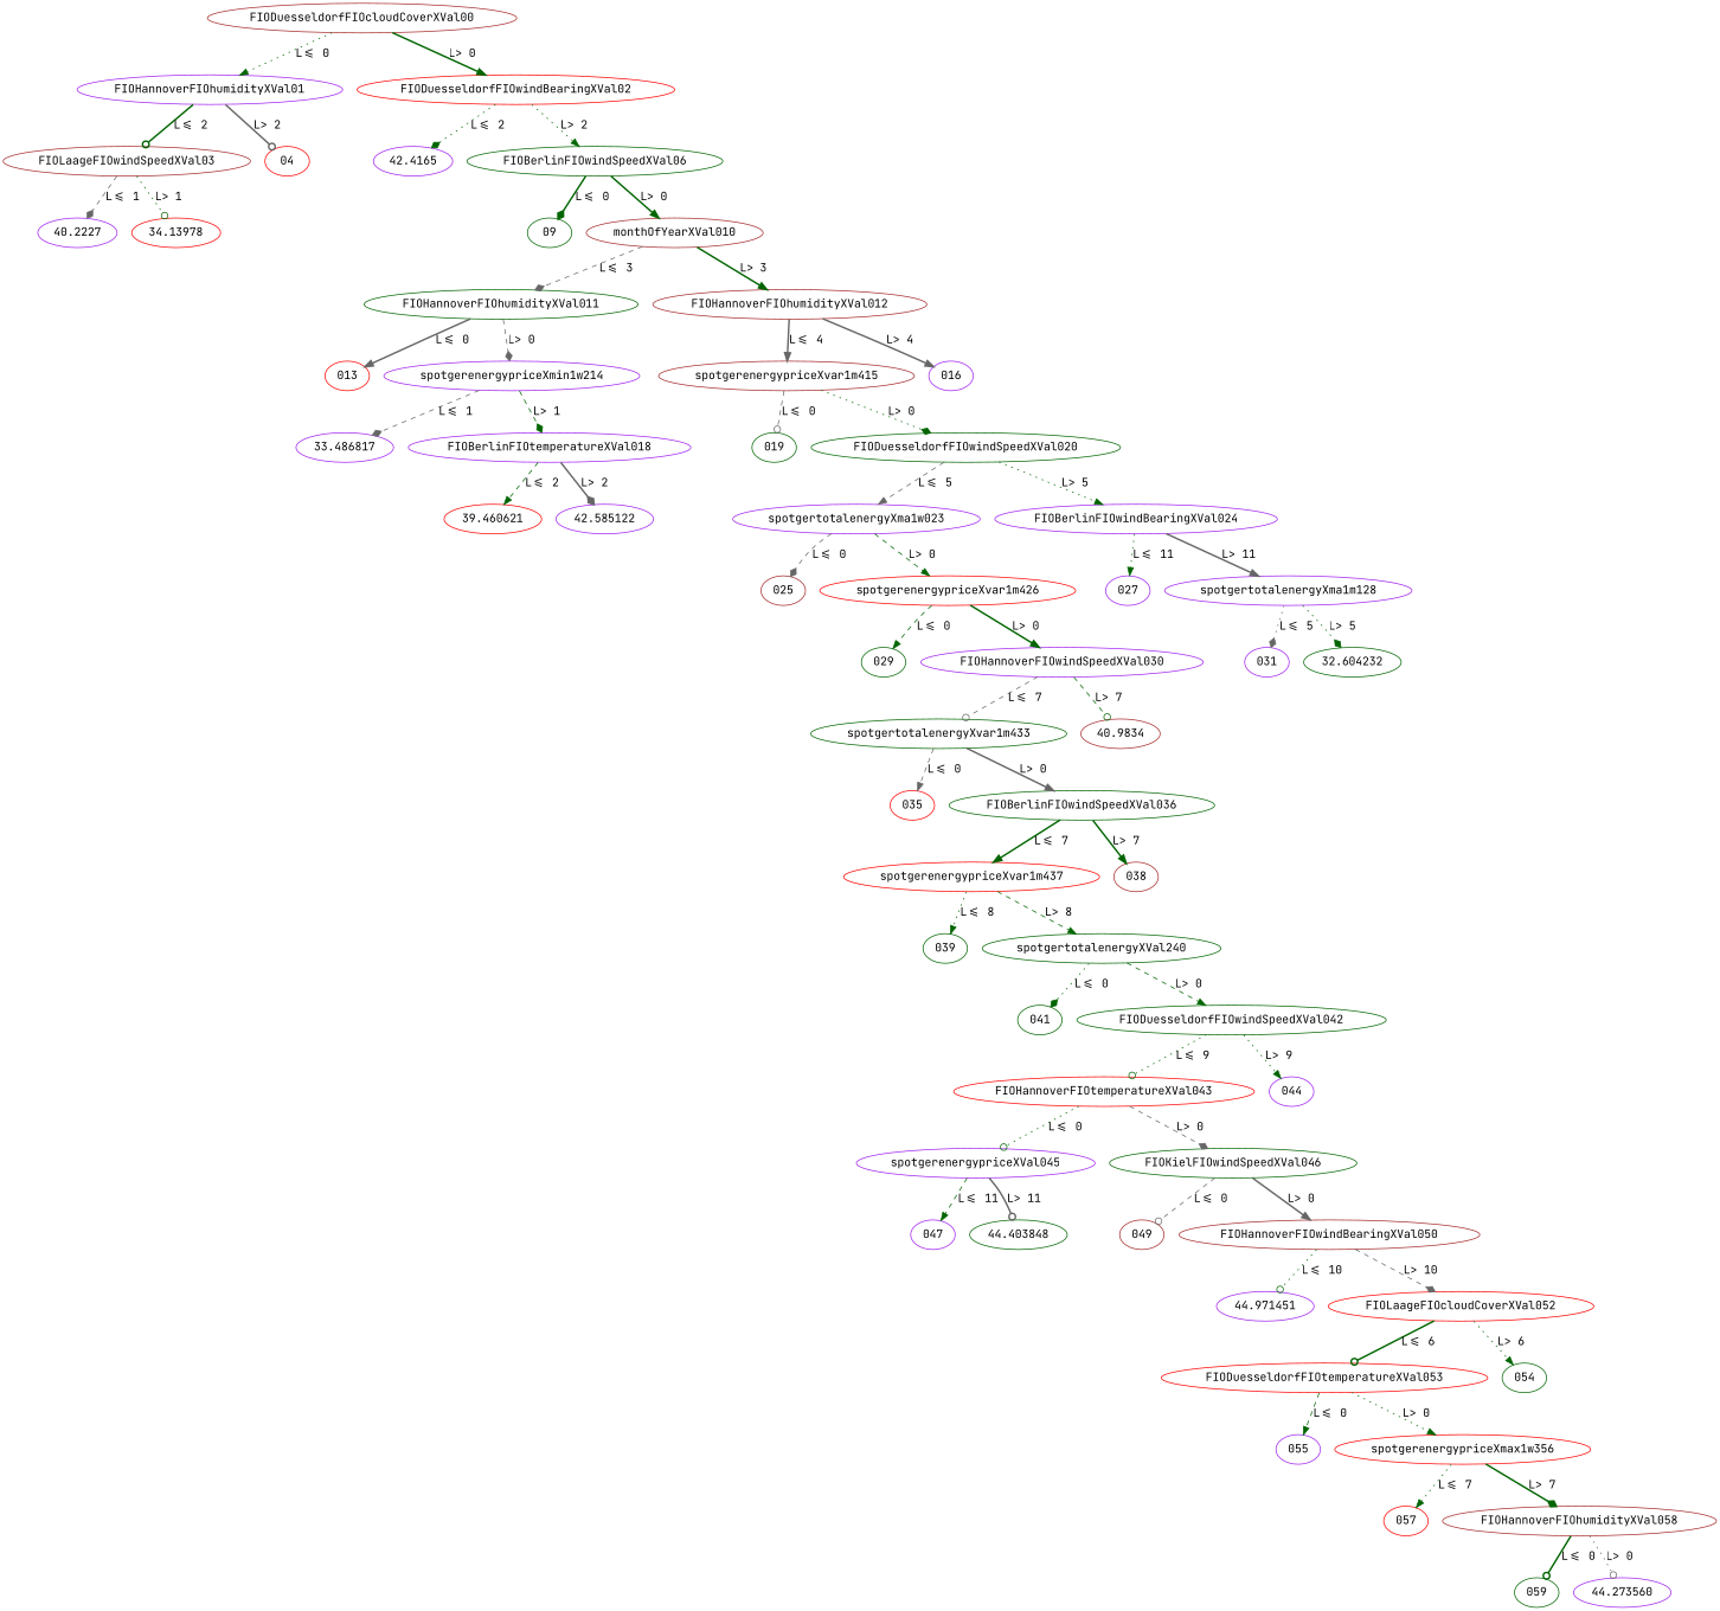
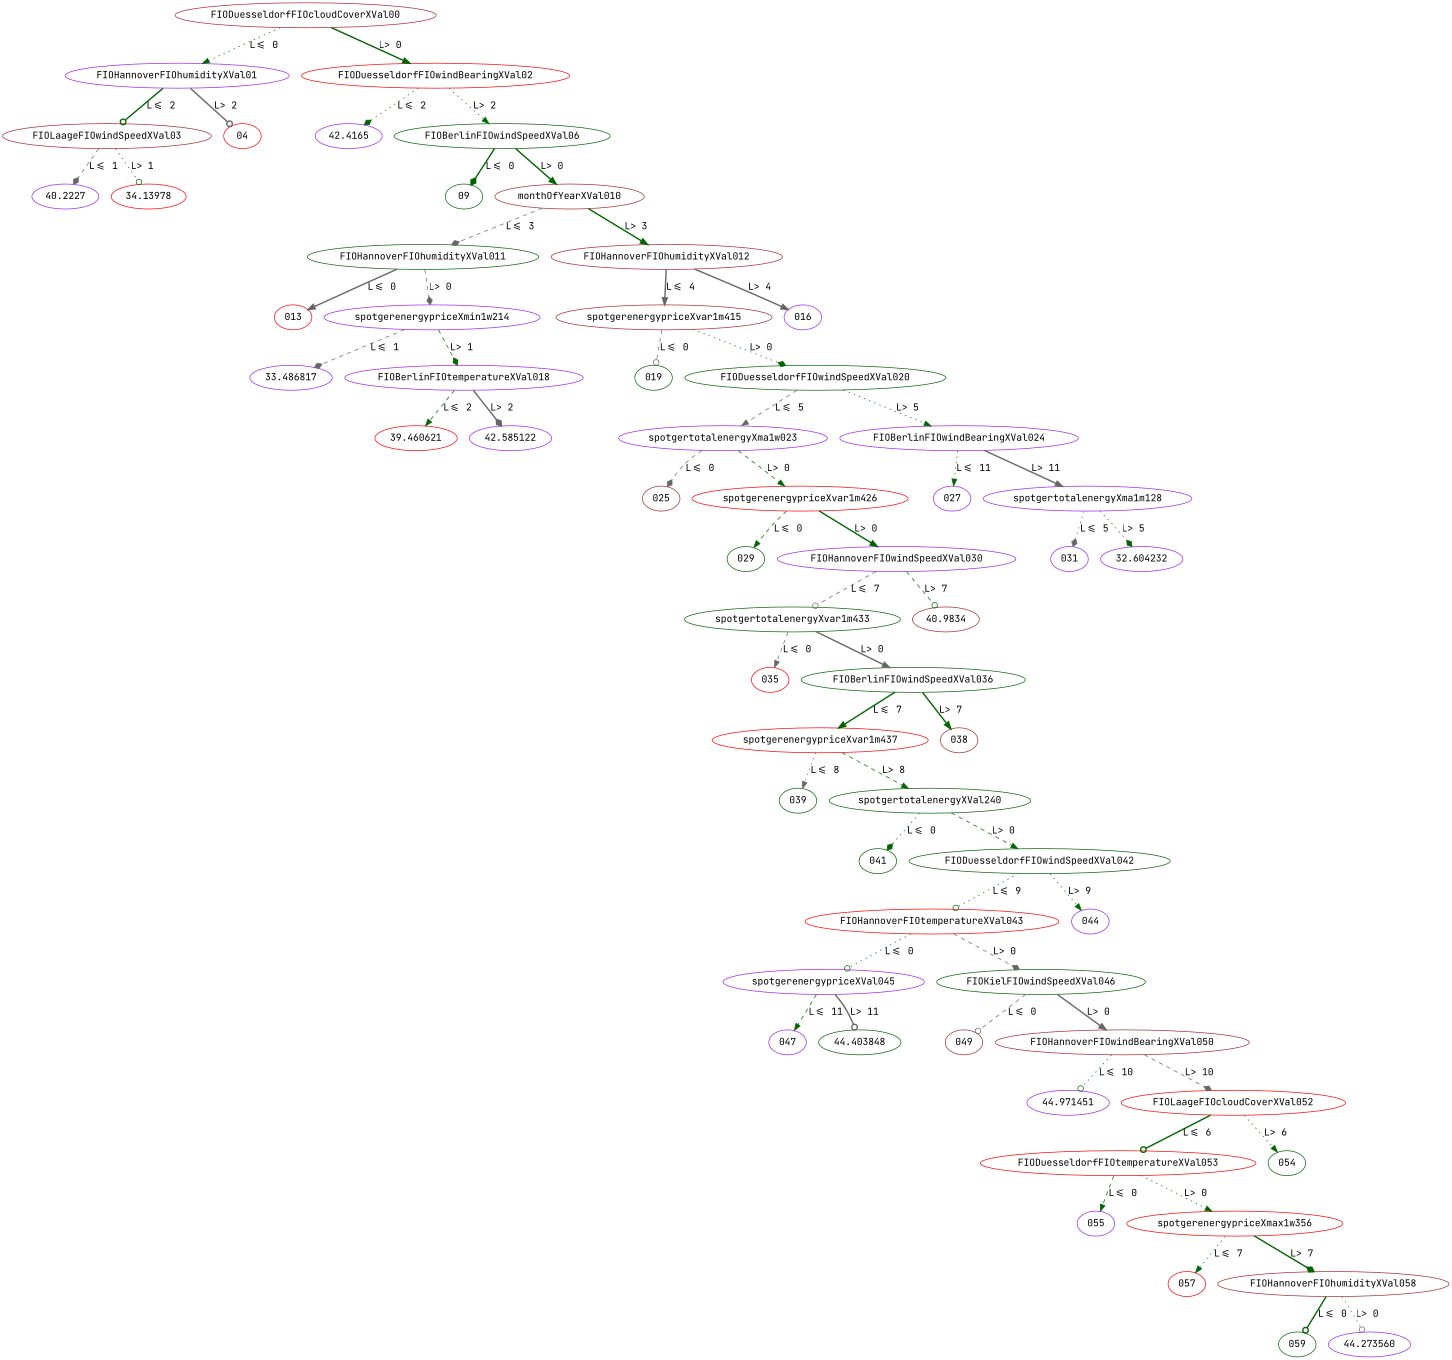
  digraph {
    fontname="JetBrains Mono"
    node [color=purple fontname="JetBrains Mono"]
    edge [arrowhead=normal color=darkgreen fontname="JetBrains Mono" style=dashed]
    FIODuesseldorfFIOcloudCoverXVal00 [color=brown]
    FIOHannoverFIOhumidityXVal01
    FIODuesseldorfFIOwindBearingXVal02 [color=red]
    FIOLaageFIOwindSpeedXVal03 [color=brown]
    04 [color=red]
    42.4165
    FIOBerlinFIOwindSpeedXVal06 [color=darkgreen]
    40.2227
    34.13978 [color=red]
    09 [color=darkgreen]
    monthOfYearXVal010 [color=brown]
    FIOHannoverFIOhumidityXVal011 [color=darkgreen]
    FIOHannoverFIOhumidityXVal012 [color=brown]
    013 [color=red]
    spotgerenergypriceXmin1w214
    spotgerenergypriceXvar1m415 [color=brown]
    016
    33.486817
    FIOBerlinFIOtemperatureXVal018
    019 [color=darkgreen]
    FIODuesseldorfFIOwindSpeedXVal020 [color=darkgreen]
    39.460621 [color=red]
    42.585122
    spotgertotalenergyXma1w023
    FIOBerlinFIOwindBearingXVal024
    025 [color=brown]
    spotgerenergypriceXvar1m426 [color=red]
    027
    spotgertotalenergyXma1m128
    029 [color=darkgreen]
    FIOHannoverFIOwindSpeedXVal030
    031
-   32.604232 [color=darkgreen]
+   32.604232
    spotgertotalenergyXvar1m433 [color=darkgreen]
    40.9834 [color=brown]
    035 [color=red]
    FIOBerlinFIOwindSpeedXVal036 [color=darkgreen]
    spotgerenergypriceXvar1m437 [color=red]
    038 [color=brown]
    039 [color=darkgreen]
    spotgertotalenergyXVal240 [color=darkgreen]
    041 [color=darkgreen]
    FIODuesseldorfFIOwindSpeedXVal042 [color=darkgreen]
    FIOHannoverFIOtemperatureXVal043 [color=red]
    044
    spotgerenergypriceXVal045
    FIOKielFIOwindSpeedXVal046 [color=darkgreen]
    047
    44.403848 [color=darkgreen]
    049 [color=brown]
    FIOHannoverFIOwindBearingXVal050 [color=brown]
    44.971451
    FIOLaageFIOcloudCoverXVal052 [color=red]
    FIODuesseldorfFIOtemperatureXVal053 [color=red]
    054 [color=darkgreen]
    055
    spotgerenergypriceXmax1w356 [color=red]
    057 [color=red]
    FIOHannoverFIOhumidityXVal058 [color=brown]
    059 [color=darkgreen]
    44.273560
    FIODuesseldorfFIOcloudCoverXVal00 -> FIOHannoverFIOhumidityXVal01 [label="L<= 0" style=dotted]
    FIODuesseldorfFIOcloudCoverXVal00 -> FIODuesseldorfFIOwindBearingXVal02 [label="L> 0" style=bold]
    FIOHannoverFIOhumidityXVal01 -> FIOLaageFIOwindSpeedXVal03 [arrowhead=odot label="L<= 2" style=bold]
    FIOHannoverFIOhumidityXVal01 -> 04 [arrowhead=odot color=gray40 label="L> 2" style=bold]
    FIODuesseldorfFIOwindBearingXVal02 -> 42.4165 [arrowhead=diamond label="L<= 2" style=dotted]
    FIODuesseldorfFIOwindBearingXVal02 -> FIOBerlinFIOwindSpeedXVal06 [label="L> 2" style=dotted]
    FIOLaageFIOwindSpeedXVal03 -> 40.2227 [arrowhead=diamond color=gray40 label="L<= 1"]
    FIOLaageFIOwindSpeedXVal03 -> 34.13978 [arrowhead=odot label="L> 1" style=dotted]
    FIOBerlinFIOwindSpeedXVal06 -> 09 [arrowhead=diamond label="L<= 0" style=bold]
    FIOBerlinFIOwindSpeedXVal06 -> monthOfYearXVal010 [label="L> 0" style=bold]
    monthOfYearXVal010 -> FIOHannoverFIOhumidityXVal011 [arrowhead=diamond color=gray40 label="L<= 3"]
    monthOfYearXVal010 -> FIOHannoverFIOhumidityXVal012 [label="L> 3" style=bold]
    FIOHannoverFIOhumidityXVal011 -> 013 [color=gray40 label="L<= 0" style=bold]
    FIOHannoverFIOhumidityXVal011 -> spotgerenergypriceXmin1w214 [arrowhead=diamond color=gray40 label="L> 0"]
    FIOHannoverFIOhumidityXVal012 -> spotgerenergypriceXvar1m415 [color=gray40 label="L<= 4" style=bold]
    FIOHannoverFIOhumidityXVal012 -> 016 [color=gray40 label="L> 4" style=bold]
    spotgerenergypriceXmin1w214 -> 33.486817 [arrowhead=diamond color=gray40 label="L<= 1"]
    spotgerenergypriceXmin1w214 -> FIOBerlinFIOtemperatureXVal018 [arrowhead=diamond label="L> 1"]
    spotgerenergypriceXvar1m415 -> 019 [arrowhead=odot color=gray40 label="L<= 0"]
    spotgerenergypriceXvar1m415 -> FIODuesseldorfFIOwindSpeedXVal020 [arrowhead=diamond label="L> 0" style=dotted]
    FIOBerlinFIOtemperatureXVal018 -> 39.460621 [label="L<= 2"]
    FIOBerlinFIOtemperatureXVal018 -> 42.585122 [arrowhead=diamond color=gray40 label="L> 2" style=bold]
    FIODuesseldorfFIOwindSpeedXVal020 -> spotgertotalenergyXma1w023 [color=gray40 label="L<= 5"]
    FIODuesseldorfFIOwindSpeedXVal020 -> FIOBerlinFIOwindBearingXVal024 [label="L> 5" style=dotted]
    spotgertotalenergyXma1w023 -> 025 [arrowhead=diamond color=gray40 label="L<= 0"]
    spotgertotalenergyXma1w023 -> spotgerenergypriceXvar1m426 [label="L> 0"]
    FIOBerlinFIOwindBearingXVal024 -> 027 [label="L<= 11" style=dotted]
    FIOBerlinFIOwindBearingXVal024 -> spotgertotalenergyXma1m128 [color=gray40 label="L> 11" style=bold]
    spotgerenergypriceXvar1m426 -> 029 [label="L<= 0"]
    spotgerenergypriceXvar1m426 -> FIOHannoverFIOwindSpeedXVal030 [label="L> 0" style=bold]
    spotgertotalenergyXma1m128 -> 031 [arrowhead=diamond color=gray40 label="L<= 5" style=dotted]
    spotgertotalenergyXma1m128 -> 32.604232 [arrowhead=diamond label="L> 5" style=dotted]
    FIOHannoverFIOwindSpeedXVal030 -> spotgertotalenergyXvar1m433 [arrowhead=odot color=gray40 label="L<= 7"]
    FIOHannoverFIOwindSpeedXVal030 -> 40.9834 [arrowhead=odot label="L> 7"]
    spotgertotalenergyXvar1m433 -> 035 [color=gray40 label="L<= 0"]
    spotgertotalenergyXvar1m433 -> FIOBerlinFIOwindSpeedXVal036 [color=gray40 label="L> 0" style=bold]
    FIOBerlinFIOwindSpeedXVal036 -> spotgerenergypriceXvar1m437 [label="L<= 7" style=bold]
    FIOBerlinFIOwindSpeedXVal036 -> 038 [label="L> 7" style=bold]
-   spotgerenergypriceXvar1m437 -> 039 [label="L<= 8" style=dotted]
+   spotgerenergypriceXvar1m437 -> 039 [color=gray40 label="L<= 8" style=dotted]
    spotgerenergypriceXvar1m437 -> spotgertotalenergyXVal240 [label="L> 8"]
    spotgertotalenergyXVal240 -> 041 [arrowhead=diamond label="L<= 0" style=dotted]
    spotgertotalenergyXVal240 -> FIODuesseldorfFIOwindSpeedXVal042 [label="L> 0"]
    FIODuesseldorfFIOwindSpeedXVal042 -> FIOHannoverFIOtemperatureXVal043 [arrowhead=odot label="L<= 9" style=dotted]
    FIODuesseldorfFIOwindSpeedXVal042 -> 044 [label="L> 9" style=dotted]
    FIOHannoverFIOtemperatureXVal043 -> spotgerenergypriceXVal045 [arrowhead=odot label="L<= 0" style=dotted]
    FIOHannoverFIOtemperatureXVal043 -> FIOKielFIOwindSpeedXVal046 [arrowhead=diamond color=gray40 label="L> 0"]
    spotgerenergypriceXVal045 -> 047 [label="L<= 11"]
    spotgerenergypriceXVal045 -> 44.403848 [arrowhead=odot color=gray40 label="L> 11" style=bold]
    FIOKielFIOwindSpeedXVal046 -> 049 [arrowhead=odot color=gray40 label="L<= 0"]
    FIOKielFIOwindSpeedXVal046 -> FIOHannoverFIOwindBearingXVal050 [color=gray40 label="L> 0" style=bold]
    FIOHannoverFIOwindBearingXVal050 -> 44.971451 [arrowhead=odot label="L<= 10" style=dotted]
    FIOHannoverFIOwindBearingXVal050 -> FIOLaageFIOcloudCoverXVal052 [arrowhead=diamond color=gray40 label="L> 10"]
    FIOLaageFIOcloudCoverXVal052 -> FIODuesseldorfFIOtemperatureXVal053 [arrowhead=odot label="L<= 6" style=bold]
    FIOLaageFIOcloudCoverXVal052 -> 054 [label="L> 6" style=dotted]
    FIODuesseldorfFIOtemperatureXVal053 -> 055 [label="L<= 0"]
    FIODuesseldorfFIOtemperatureXVal053 -> spotgerenergypriceXmax1w356 [label="L> 0" style=dotted]
    spotgerenergypriceXmax1w356 -> 057 [label="L<= 7" style=dotted]
    spotgerenergypriceXmax1w356 -> FIOHannoverFIOhumidityXVal058 [arrowhead=diamond label="L> 7" style=bold]
    FIOHannoverFIOhumidityXVal058 -> 059 [arrowhead=odot label="L<= 0" style=bold]
    FIOHannoverFIOhumidityXVal058 -> 44.273560 [arrowhead=odot color=gray40 label="L> 0" style=dotted]
  }
